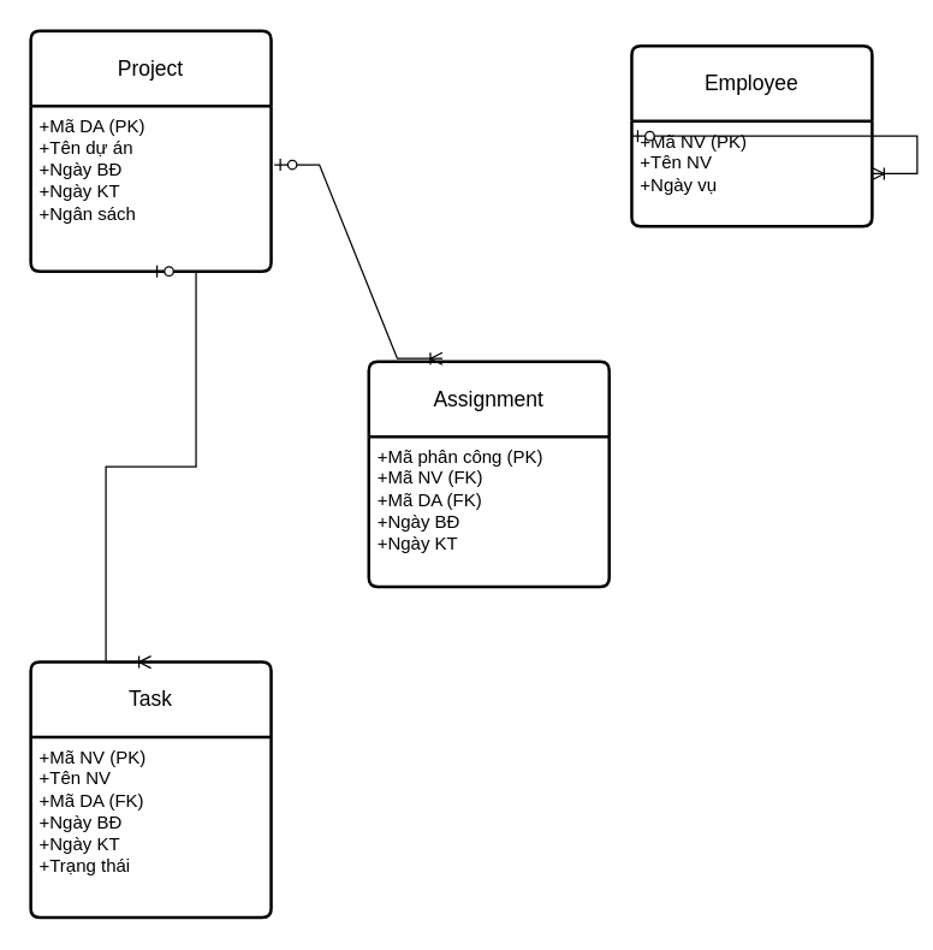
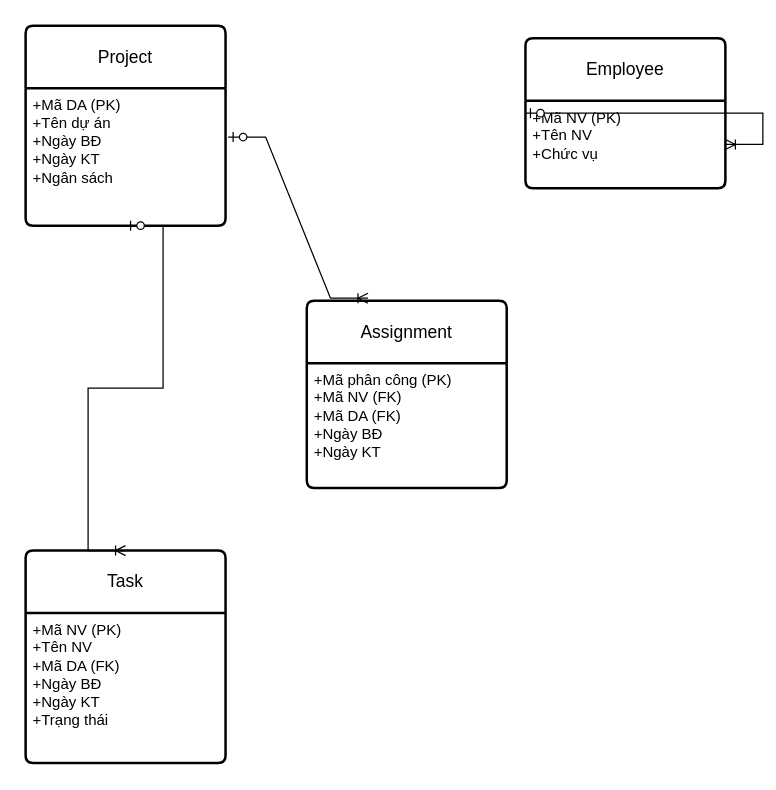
  <mxCell id="0" />
  <mxCell id="1" parent="0" />
  <mxCell id="2" value="Project" style="swimlane;childLayout=stackLayout;horizontal=1;startSize=50;horizontalStack=0;rounded=1;fontSize=14;fontStyle=0;strokeWidth=2;resizeParent=0;resizeLast=1;shadow=0;dashed=0;align=center;arcSize=4;whiteSpace=wrap;html=1;" vertex="1" parent="1"><mxGeometry x="20" y="20" width="160" height="160" as="geometry" /></mxCell>
  <mxCell id="3" value="+Mã DA (PK)&lt;br&gt;+Tên dự án&lt;br&gt;+Ngày BĐ&lt;div&gt;+Ngày KT&lt;/div&gt;&lt;div&gt;+Ngân sách&lt;/div&gt;" style="align=left;strokeColor=none;fillColor=none;spacingLeft=4;fontSize=12;verticalAlign=top;resizable=0;rotatable=0;part=1;html=1;" vertex="1" parent="2"><mxGeometry y="50" width="160" height="110" as="geometry" /></mxCell>
  <mxCell id="4" value="Employee" style="swimlane;childLayout=stackLayout;horizontal=1;startSize=50;horizontalStack=0;rounded=1;fontSize=14;fontStyle=0;strokeWidth=2;resizeParent=0;resizeLast=1;shadow=0;dashed=0;align=center;arcSize=4;whiteSpace=wrap;html=1;" vertex="1" parent="1"><mxGeometry x="420" y="30" width="160" height="120" as="geometry" /></mxCell>
- <mxCell id="5" value="+Mã NV (PK)&lt;br&gt;+Tên NV&lt;br&gt;+Ngày vụ" style="align=left;strokeColor=none;fillColor=none;spacingLeft=4;fontSize=12;verticalAlign=top;resizable=0;rotatable=0;part=1;html=1;" vertex="1" parent="4"><mxGeometry y="50" width="160" height="70" as="geometry" /></mxCell>
+ <mxCell id="5" value="+Mã NV (PK)&lt;br&gt;+Tên NV&lt;br&gt;+Chức vụ" style="align=left;strokeColor=none;fillColor=none;spacingLeft=4;fontSize=12;verticalAlign=top;resizable=0;rotatable=0;part=1;html=1;" vertex="1" parent="4"><mxGeometry y="50" width="160" height="70" as="geometry" /></mxCell>
  <mxCell id="6" value="Assignment" style="swimlane;childLayout=stackLayout;horizontal=1;startSize=50;horizontalStack=0;rounded=1;fontSize=14;fontStyle=0;strokeWidth=2;resizeParent=0;resizeLast=1;shadow=0;dashed=0;align=center;arcSize=4;whiteSpace=wrap;html=1;" vertex="1" parent="1"><mxGeometry x="245" y="240" width="160" height="150" as="geometry" /></mxCell>
  <mxCell id="7" value="+Mã phân công (PK)&lt;br&gt;+Mã NV (FK)&lt;br&gt;+Mã DA (FK)&lt;div&gt;+Ngày BĐ&lt;/div&gt;&lt;div&gt;+Ngày KT&lt;/div&gt;" style="align=left;strokeColor=none;fillColor=none;spacingLeft=4;fontSize=12;verticalAlign=top;resizable=0;rotatable=0;part=1;html=1;" vertex="1" parent="6"><mxGeometry y="50" width="160" height="100" as="geometry" /></mxCell>
  <mxCell id="8" value="Task" style="swimlane;childLayout=stackLayout;horizontal=1;startSize=50;horizontalStack=0;rounded=1;fontSize=14;fontStyle=0;strokeWidth=2;resizeParent=0;resizeLast=1;shadow=0;dashed=0;align=center;arcSize=4;whiteSpace=wrap;html=1;" vertex="1" parent="1"><mxGeometry x="20" y="440" width="160" height="170" as="geometry" /></mxCell>
  <mxCell id="9" value="+Mã NV (PK)&lt;br&gt;+Tên NV&lt;br&gt;+Mã DA (FK)&lt;div&gt;+Ngày BĐ&lt;/div&gt;&lt;div&gt;+Ngày KT&lt;/div&gt;&lt;div&gt;+Trạng thái&lt;/div&gt;" style="align=left;strokeColor=none;fillColor=none;spacingLeft=4;fontSize=12;verticalAlign=top;resizable=0;rotatable=0;part=1;html=1;" vertex="1" parent="8"><mxGeometry y="50" width="160" height="120" as="geometry" /></mxCell>
  <mxCell id="10" value="" style="edgeStyle=entityRelationEdgeStyle;fontSize=12;html=1;endArrow=ERoneToMany;startArrow=ERzeroToOne;rounded=0;exitX=1.013;exitY=0.355;exitDx=0;exitDy=0;exitPerimeter=0;entryX=0.306;entryY=-0.013;entryDx=0;entryDy=0;entryPerimeter=0;" edge="1" parent="1" source="3" target="6"><mxGeometry width="100" height="100" relative="1" as="geometry"><mxPoint x="220" y="170" as="sourcePoint" /><mxPoint x="320" y="70" as="targetPoint" /><Array as="points"><mxPoint x="180" y="110" /></Array></mxGeometry></mxCell>
  <mxCell id="11" value="" style="edgeStyle=entityRelationEdgeStyle;fontSize=12;html=1;endArrow=ERoneToMany;startArrow=ERzeroToOne;rounded=0;exitX=0;exitY=0.5;exitDx=0;exitDy=0;" edge="1" parent="1" source="4" target="5"><mxGeometry width="100" height="100" relative="1" as="geometry"><mxPoint x="280" y="160" as="sourcePoint" /><mxPoint x="380" y="60" as="targetPoint" /></mxGeometry></mxCell>
  <mxCell id="12" value="" style="edgeStyle=entityRelationEdgeStyle;fontSize=12;html=1;endArrow=ERoneToMany;startArrow=ERzeroToOne;rounded=0;entryX=0.5;entryY=0;entryDx=0;entryDy=0;exitX=0.5;exitY=1;exitDx=0;exitDy=0;" edge="1" parent="1" source="3" target="8"><mxGeometry width="100" height="100" relative="1" as="geometry"><mxPoint x="40" y="340" as="sourcePoint" /><mxPoint x="140" y="240" as="targetPoint" /><Array as="points"><mxPoint x="80" y="500" /></Array></mxGeometry></mxCell>
